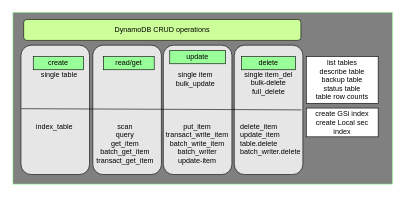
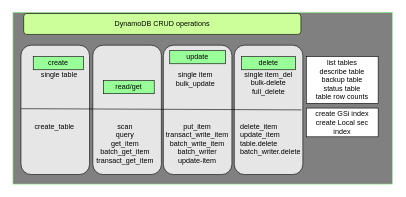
  <mxCell id="0" />
  <mxCell id="1" parent="0" />
  <mxCell id="2" value="" style="rounded=0;whiteSpace=wrap;html=1;strokeColor=#99FF99;fillColor=#808080;" vertex="1" parent="1"><mxGeometry x="20" y="20" width="634" height="287" as="geometry" /></mxCell>
  <mxCell id="3" value="" style="rounded=1;whiteSpace=wrap;html=1;fillColor=#E6E6E6;" vertex="1" parent="1"><mxGeometry x="33.5" y="75" width="114.5" height="216" as="geometry" /></mxCell>
  <mxCell id="4" value="" style="rounded=1;whiteSpace=wrap;html=1;fillColor=#E6E6E6;" vertex="1" parent="1"><mxGeometry x="389.75" y="75" width="114.5" height="216" as="geometry" /></mxCell>
  <mxCell id="5" value="" style="rounded=1;whiteSpace=wrap;html=1;fillColor=#E6E6E6;" vertex="1" parent="1"><mxGeometry x="271.25" y="75" width="114.5" height="216" as="geometry" /></mxCell>
  <mxCell id="6" value="" style="rounded=1;whiteSpace=wrap;html=1;fillColor=#E6E6E6;" vertex="1" parent="1"><mxGeometry x="153.5" y="75" width="114.5" height="216" as="geometry" /></mxCell>
- <mxCell id="7" value="DynamoDB CRUD operations" style="rounded=1;whiteSpace=wrap;html=1;fillColor=#CCFF99;" vertex="1" parent="1"><mxGeometry x="38" y="32" width="463" height="35" as="geometry" /></mxCell>
+ <mxCell id="7" value="DynamoDB CRUD operations" style="rounded=1;whiteSpace=wrap;html=1;fillColor=#CCFF99;" vertex="1" parent="1"><mxGeometry x="38" y="22" width="463" height="35" as="geometry" /></mxCell>
  <mxCell id="8" value="delete" style="rounded=0;whiteSpace=wrap;html=1;fillColor=#99FF99;" vertex="1" parent="1"><mxGeometry x="402" y="94" width="90" height="22" as="geometry" /></mxCell>
  <mxCell id="9" value="create" style="rounded=0;whiteSpace=wrap;html=1;fillColor=#99FF99;" vertex="1" parent="1"><mxGeometry x="54" y="94" width="84" height="22" as="geometry" /></mxCell>
- <mxCell id="10" value="read/get" style="rounded=0;whiteSpace=wrap;html=1;fillColor=#99FF99;" vertex="1" parent="1"><mxGeometry x="171" y="94" width="85" height="22" as="geometry" /></mxCell>
+ <mxCell id="10" value="read/get" style="rounded=0;whiteSpace=wrap;html=1;fillColor=#99FF99;" vertex="1" parent="1"><mxGeometry x="171" y="134" width="85" height="22" as="geometry" /></mxCell>
  <mxCell id="11" value="single table&lt;br&gt;" style="text;html=1;strokeColor=none;fillColor=none;align=center;verticalAlign=middle;whiteSpace=wrap;rounded=0;" vertex="1" parent="1"><mxGeometry x="57" y="109" width="81" height="30" as="geometry" /></mxCell>
  <mxCell id="12" value="single item&lt;br&gt;bulk_update" style="text;html=1;strokeColor=none;fillColor=none;align=center;verticalAlign=middle;whiteSpace=wrap;rounded=0;" vertex="1" parent="1"><mxGeometry x="295" y="116" width="60" height="30" as="geometry" /></mxCell>
  <mxCell id="13" value="single item_del&lt;br&gt;bulk-delete&lt;br&gt;full_delete" style="text;html=1;strokeColor=none;fillColor=none;align=center;verticalAlign=middle;whiteSpace=wrap;rounded=0;" vertex="1" parent="1"><mxGeometry x="398" y="105" width="98" height="65" as="geometry" /></mxCell>
  <mxCell id="14" value="list tables&lt;br&gt;describe table&lt;br&gt;backup table&lt;br&gt;status table&lt;br&gt;table row counts" style="rounded=0;whiteSpace=wrap;html=1;" vertex="1" parent="1"><mxGeometry x="510" y="94" width="120" height="78" as="geometry" /></mxCell>
  <mxCell id="15" value="create GSi index&lt;br&gt;create Local sec index&lt;br&gt;" style="rounded=0;whiteSpace=wrap;html=1;" vertex="1" parent="1"><mxGeometry x="510" y="180" width="120" height="48" as="geometry" /></mxCell>
  <mxCell id="16" value="put_item&lt;br&gt;transact_write_item&lt;br&gt;batch_write_item&lt;br&gt;batch_writer&lt;br&gt;update-item" style="text;html=1;strokeColor=none;fillColor=none;align=center;verticalAlign=middle;whiteSpace=wrap;rounded=0;" vertex="1" parent="1"><mxGeometry x="268" y="193" width="120" height="91" as="geometry" /></mxCell>
  <mxCell id="17" value="scan&lt;br&gt;query&lt;br&gt;get_item&lt;br&gt;batch_get_item&lt;br&gt;transact_get_item" style="text;html=1;strokeColor=none;fillColor=none;align=center;verticalAlign=middle;whiteSpace=wrap;rounded=0;" vertex="1" parent="1"><mxGeometry x="159" y="196" width="97" height="85" as="geometry" /></mxCell>
  <mxCell id="18" value="update" style="rounded=0;whiteSpace=wrap;html=1;fillColor=#99FF99;" vertex="1" parent="1"><mxGeometry x="282" y="84" width="93" height="22" as="geometry" /></mxCell>
  <mxCell id="19" value="delete_item&lt;br&gt;update_item&lt;br&gt;table.delete&lt;br&gt;batch_writer.delete" style="text;whiteSpace=wrap;html=1;" vertex="1" parent="1"><mxGeometry x="398" y="197" width="104" height="69" as="geometry" /></mxCell>
- <mxCell id="20" value="index_table" style="text;html=1;strokeColor=none;fillColor=none;align=center;verticalAlign=middle;whiteSpace=wrap;rounded=0;" vertex="1" parent="1"><mxGeometry x="41" y="189" width="97" height="46" as="geometry" /></mxCell>
+ <mxCell id="20" value="create_table" style="text;html=1;strokeColor=none;fillColor=none;align=center;verticalAlign=middle;whiteSpace=wrap;rounded=0;" vertex="1" parent="1"><mxGeometry x="41" y="189" width="97" height="46" as="geometry" /></mxCell>
  <mxCell id="21" value="" style="endArrow=none;html=1;rounded=0;exitX=-0.072;exitY=-0.174;exitDx=0;exitDy=0;exitPerimeter=0;" edge="1" parent="1" source="20"><mxGeometry width="50" height="50" relative="1" as="geometry"><mxPoint x="453" y="158" as="sourcePoint" /><mxPoint x="502" y="183" as="targetPoint" /></mxGeometry></mxCell>
